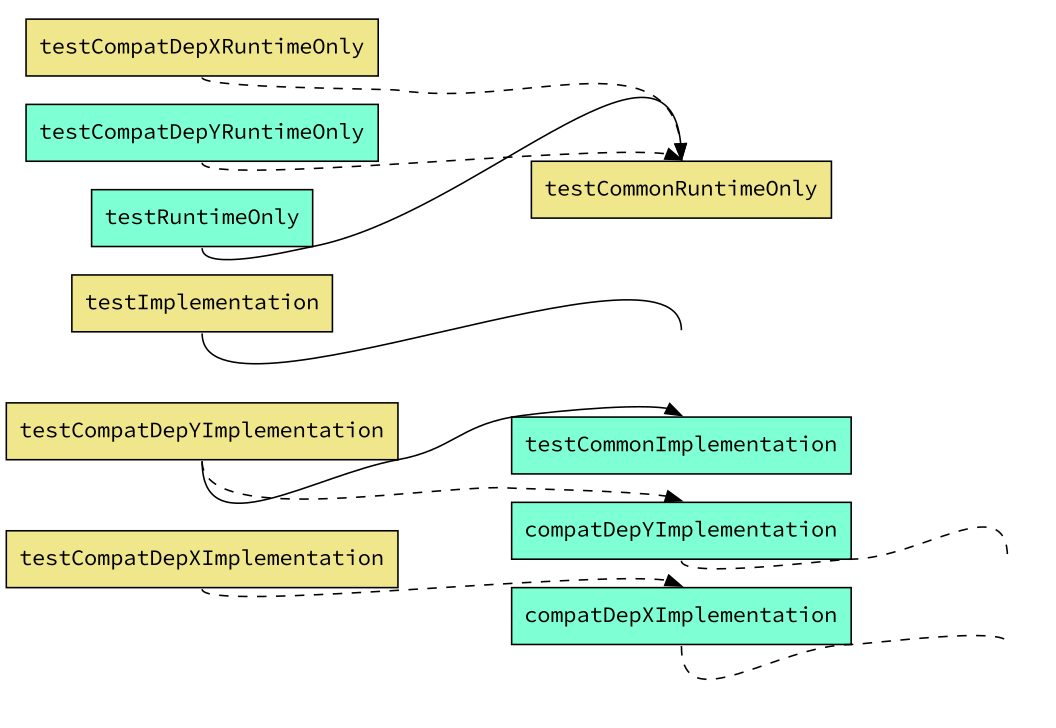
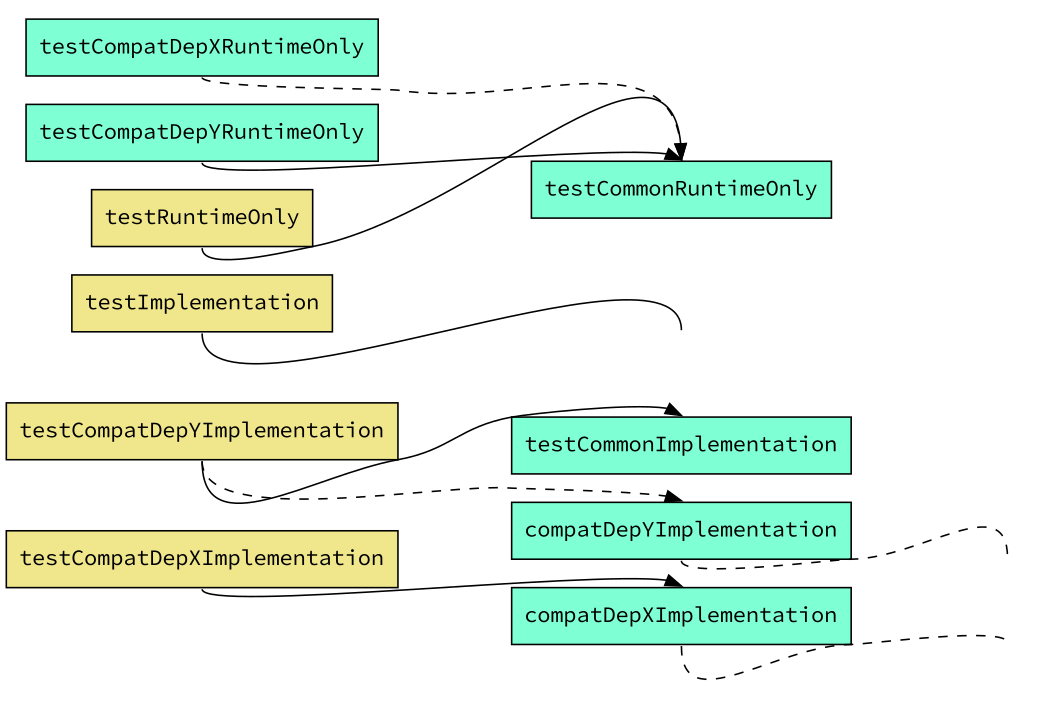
  digraph {
    fontname="Source Code Pro"
    rankdir=LR
    ranksep=1
    node [fontname="Source Code Pro" shape=box style=filled fillcolor=aquamarine]
    edge [fontname="Source Code Pro" headport=n style=dashed tailport=s]
    out1 [style=invis fillcolor=""]
    out2 [style=invis fillcolor=""]
    out3 [style=invis fillcolor=""]
    compatDepXImplementation
    testCompatDepXImplementation [fillcolor=khaki]
    testCommonImplementation
    testCompatDepYImplementation [fillcolor=khaki]
    compatDepYImplementation
    testImplementation [fillcolor=khaki]
-   testCompatDepXRuntimeOnly [fillcolor=khaki]
-   testCommonRuntimeOnly [fillcolor=khaki]
+   testCompatDepXRuntimeOnly
+   testCommonRuntimeOnly
    testCompatDepYRuntimeOnly
-   testRuntimeOnly
+   testRuntimeOnly [fillcolor=khaki]
    compatDepXImplementation -> out1 [arrowhead=none]
-   testCompatDepXImplementation -> compatDepXImplementation
+   testCompatDepXImplementation -> compatDepXImplementation [style=solid]
    testCompatDepYImplementation -> testCommonImplementation [style=solid]
    testCompatDepYImplementation -> compatDepYImplementation
    compatDepYImplementation -> out2 [arrowhead=none]
    testImplementation -> out3 [arrowhead=none style=solid]
    testCompatDepXRuntimeOnly -> testCommonRuntimeOnly
-   testCompatDepYRuntimeOnly -> testCommonRuntimeOnly
+   testCompatDepYRuntimeOnly -> testCommonRuntimeOnly [style=solid]
    testRuntimeOnly -> testCommonRuntimeOnly [style=solid]
  }
